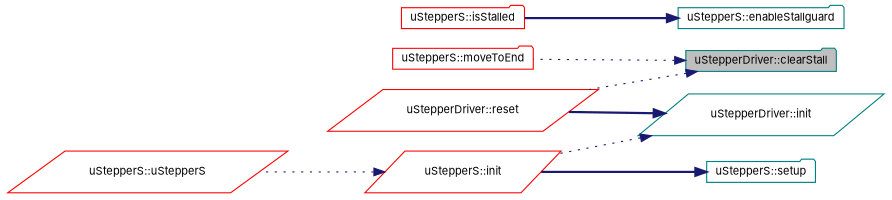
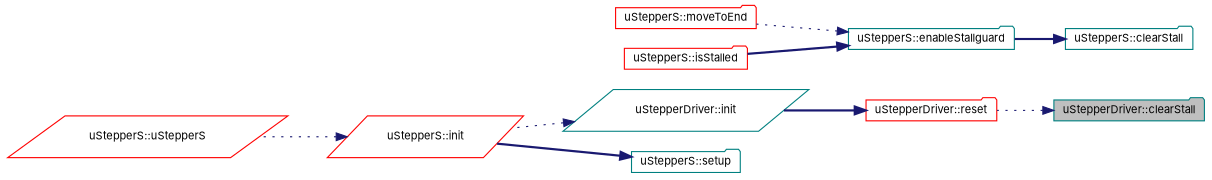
  digraph {
    fontname=Inter
    rankdir=RL
    node [color=teal fillcolor=white fontname=Inter fontsize=10 shape=folder style=filled]
    edge [color=midnightblue dir=back fontname=Inter fontsize=10 labelfontname=Helvetica labelfontsize=10 style=dotted]
    n1 [fillcolor=grey75 fontcolor=black height=0.2 label="uStepperDriver::clearStall" width=0.4]
    n2 [color=red height=0.2 label="uStepperS::moveToEnd" width=0.4]
-   n3 [color=red height=0.2 label="uStepperDriver::reset" shape=parallelogram width=0.4]
+   n3 [color=red height=0.2 label="uStepperDriver::reset" width=0.4]
+   n4 [height=0.2 label="uStepperS::clearStall" width=0.4]
    n5 [height=0.2 label="uStepperS::enableStallguard" width=0.4]
    n6 [height=0.2 label="uStepperDriver::init" shape=parallelogram width=0.4]
    n7 [color=red height=0.2 label="uStepperS::isStalled" width=0.4]
    n8 [color=red height=0.2 label="uStepperS::init" shape=parallelogram width=0.4]
    n9 [color=red height=0.2 label="uStepperS::uStepperS" shape=parallelogram width=0.4]
    n10 [height=0.2 label="uStepperS::setup" width=0.4]
-   n1 -> n2
+   n5 -> n2
    n1 -> n3
-   n6 -> n3 [style=bold]
+   n3 -> n6 [style=bold]
+   n4 -> n5 [style=bold]
    n5 -> n7 [style=bold]
    n6 -> n8
    n8 -> n9
    n10 -> n8 [style=bold]
  }
